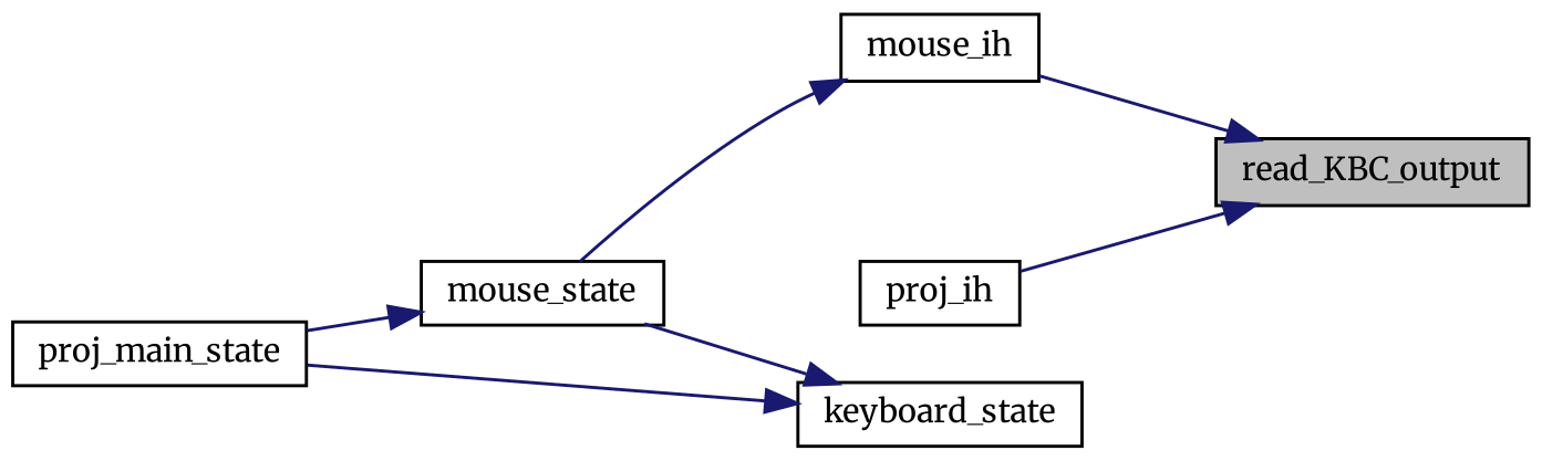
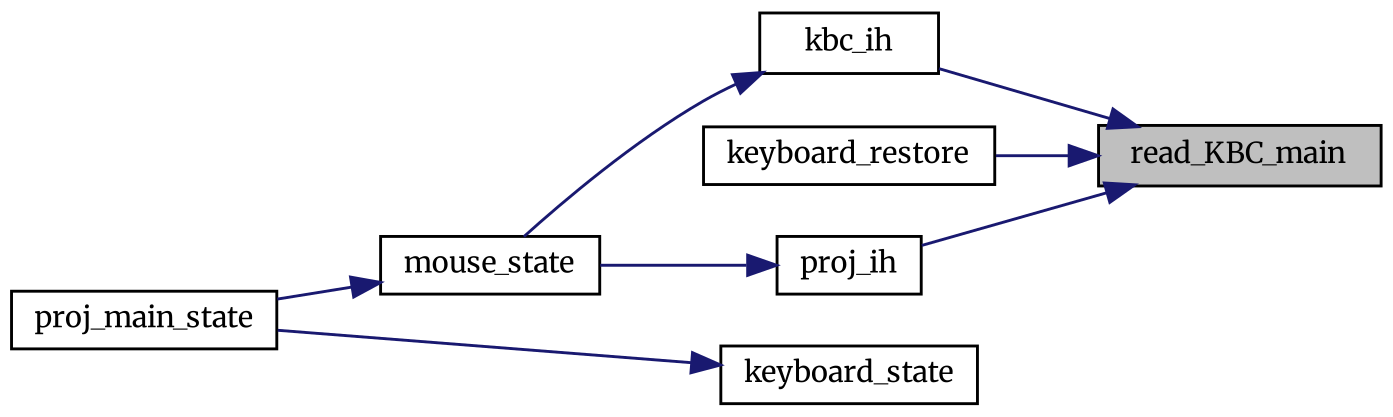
  digraph {
    fontname=Merriweather
    rankdir=RL
    node [color=black fillcolor=white fontname=Merriweather fontsize=10 shape=record style=filled]
    edge [color=midnightblue dir=back fontname=Merriweather fontsize=10 labelfontname=Helvetica labelfontsize=10 style=solid]
-   n1 [fillcolor=grey75 fontcolor=black height=0.2 label=read_KBC_output width=0.4]
-   n2 [height=0.2 label=mouse_ih width=0.4]
+   n1 [fillcolor=grey75 fontcolor=black height=0.2 label=read_KBC_main width=0.4]
+   n2 [height=0.2 label=kbc_ih width=0.4]
+   n3 [height=0.2 label=keyboard_restore width=0.4]
    n4 [height=0.2 label=proj_ih width=0.4]
    n5 [height=0.2 label=mouse_state width=0.4]
    n6 [height=0.2 label=keyboard_state width=0.4]
    n7 [height=0.2 label=proj_main_state width=0.4]
    n1 -> n2
+   n1 -> n3
    n1 -> n4
    n2 -> n5
-   n6 -> n5
+   n4 -> n5
    n5 -> n7
    n6 -> n7
  }
